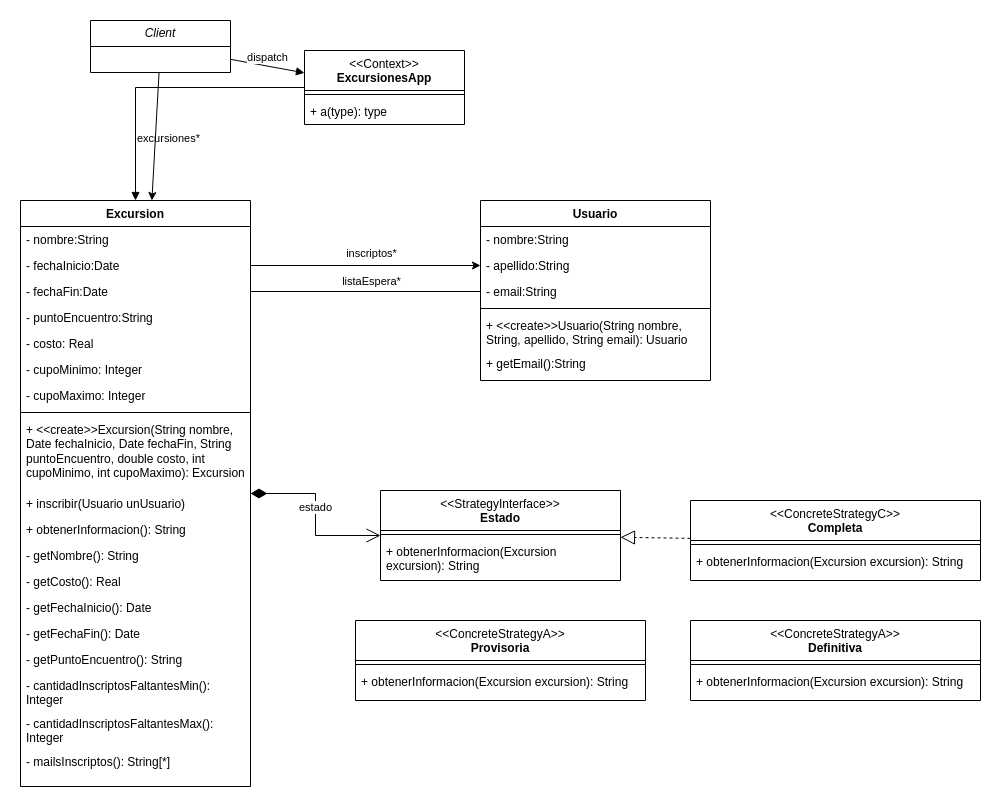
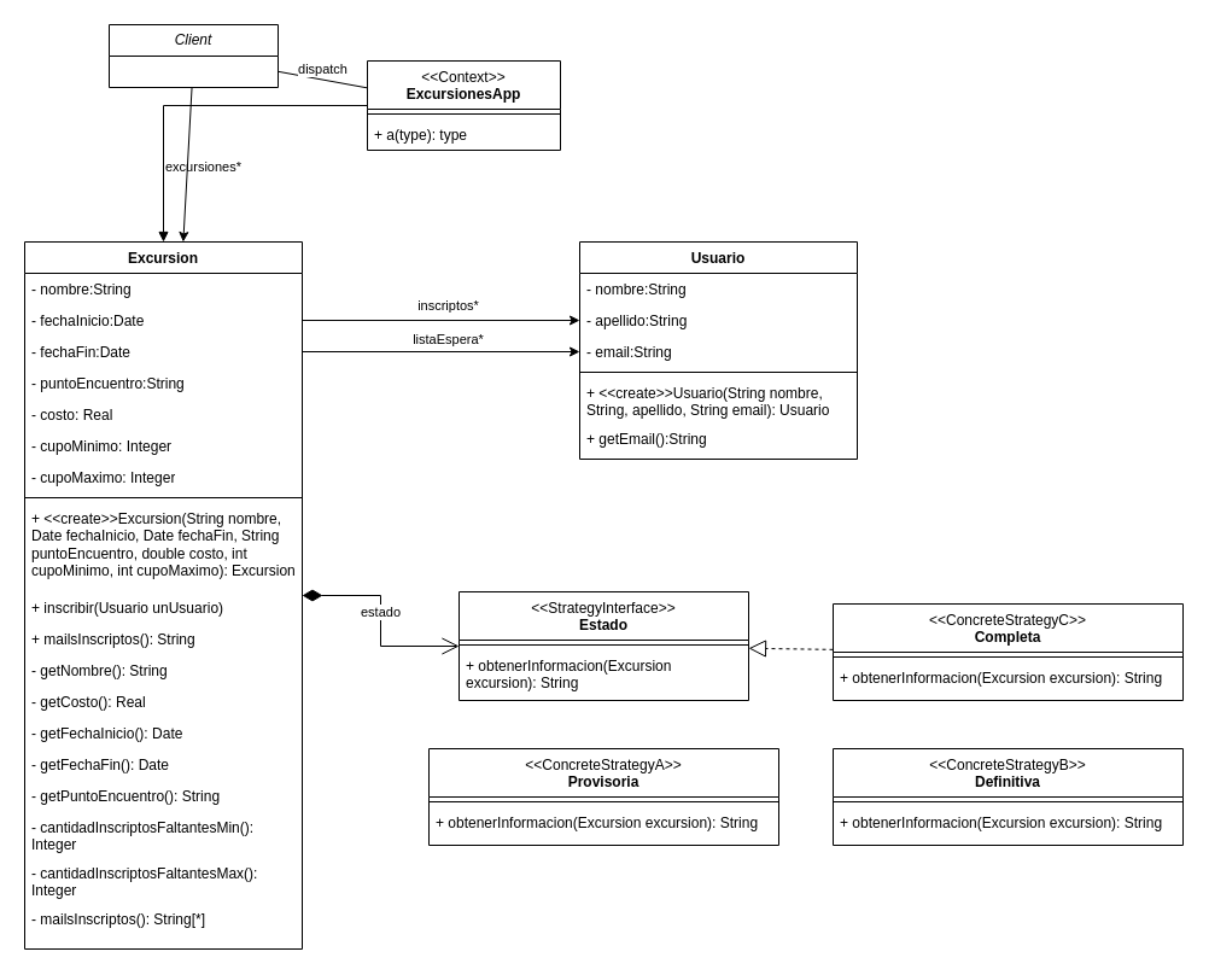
  <mxCell id="0" />
  <mxCell id="1" parent="0" />
  <mxCell id="2" value="Excursion" style="swimlane;fontStyle=1;align=center;verticalAlign=top;childLayout=stackLayout;horizontal=1;startSize=26;horizontalStack=0;resizeParent=1;resizeParentMax=0;resizeLast=0;collapsible=1;marginBottom=0;whiteSpace=wrap;html=1;" vertex="1" parent="1"><mxGeometry x="20" y="200" width="230" height="586" as="geometry" /></mxCell>
  <mxCell id="3" value="- nombre:String" style="text;strokeColor=none;fillColor=none;align=left;verticalAlign=top;spacingLeft=4;spacingRight=4;overflow=hidden;rotatable=0;points=[[0,0.5],[1,0.5]];portConstraint=eastwest;whiteSpace=wrap;html=1;" vertex="1" parent="2"><mxGeometry y="26" width="230" height="26" as="geometry" /></mxCell>
  <mxCell id="4" value="- fechaInicio:Date" style="text;strokeColor=none;fillColor=none;align=left;verticalAlign=top;spacingLeft=4;spacingRight=4;overflow=hidden;rotatable=0;points=[[0,0.5],[1,0.5]];portConstraint=eastwest;whiteSpace=wrap;html=1;" vertex="1" parent="2"><mxGeometry y="52" width="230" height="26" as="geometry" /></mxCell>
  <mxCell id="5" value="- fechaFin:Date" style="text;strokeColor=none;fillColor=none;align=left;verticalAlign=top;spacingLeft=4;spacingRight=4;overflow=hidden;rotatable=0;points=[[0,0.5],[1,0.5]];portConstraint=eastwest;whiteSpace=wrap;html=1;" vertex="1" parent="2"><mxGeometry y="78" width="230" height="26" as="geometry" /></mxCell>
  <mxCell id="6" value="- puntoEncuentro:String" style="text;strokeColor=none;fillColor=none;align=left;verticalAlign=top;spacingLeft=4;spacingRight=4;overflow=hidden;rotatable=0;points=[[0,0.5],[1,0.5]];portConstraint=eastwest;whiteSpace=wrap;html=1;" vertex="1" parent="2"><mxGeometry y="104" width="230" height="26" as="geometry" /></mxCell>
  <mxCell id="7" value="- costo: Real" style="text;strokeColor=none;fillColor=none;align=left;verticalAlign=top;spacingLeft=4;spacingRight=4;overflow=hidden;rotatable=0;points=[[0,0.5],[1,0.5]];portConstraint=eastwest;whiteSpace=wrap;html=1;" vertex="1" parent="2"><mxGeometry y="130" width="230" height="26" as="geometry" /></mxCell>
  <mxCell id="8" value="- cupoMinimo: Integer" style="text;strokeColor=none;fillColor=none;align=left;verticalAlign=top;spacingLeft=4;spacingRight=4;overflow=hidden;rotatable=0;points=[[0,0.5],[1,0.5]];portConstraint=eastwest;whiteSpace=wrap;html=1;" vertex="1" parent="2"><mxGeometry y="156" width="230" height="26" as="geometry" /></mxCell>
  <mxCell id="9" value="- cupoMaximo: Integer" style="text;strokeColor=none;fillColor=none;align=left;verticalAlign=top;spacingLeft=4;spacingRight=4;overflow=hidden;rotatable=0;points=[[0,0.5],[1,0.5]];portConstraint=eastwest;whiteSpace=wrap;html=1;" vertex="1" parent="2"><mxGeometry y="182" width="230" height="26" as="geometry" /></mxCell>
  <mxCell id="10" value="" style="line;strokeWidth=1;fillColor=none;align=left;verticalAlign=middle;spacingTop=-1;spacingLeft=3;spacingRight=3;rotatable=0;labelPosition=right;points=[];portConstraint=eastwest;strokeColor=inherit;" vertex="1" parent="2"><mxGeometry y="208" width="230" height="8" as="geometry" /></mxCell>
  <mxCell id="11" value="+ &amp;lt;&amp;lt;create&amp;gt;&amp;gt;Excursion(String nombre, Date fechaInicio, Date fechaFin, String puntoEncuentro, double costo, int cupoMinimo, int cupoMaximo): Excursion" style="text;strokeColor=none;fillColor=none;align=left;verticalAlign=top;spacingLeft=4;spacingRight=4;overflow=hidden;rotatable=0;points=[[0,0.5],[1,0.5]];portConstraint=eastwest;whiteSpace=wrap;html=1;" vertex="1" parent="2"><mxGeometry y="216" width="230" height="74" as="geometry" /></mxCell>
  <mxCell id="12" value="+ inscribir(Usuario unUsuario)" style="text;strokeColor=none;fillColor=none;align=left;verticalAlign=top;spacingLeft=4;spacingRight=4;overflow=hidden;rotatable=0;points=[[0,0.5],[1,0.5]];portConstraint=eastwest;whiteSpace=wrap;html=1;" vertex="1" parent="2"><mxGeometry y="290" width="230" height="26" as="geometry" /></mxCell>
- <mxCell id="13" value="+ obtenerInformacion(): String" style="text;strokeColor=none;fillColor=none;align=left;verticalAlign=top;spacingLeft=4;spacingRight=4;overflow=hidden;rotatable=0;points=[[0,0.5],[1,0.5]];portConstraint=eastwest;whiteSpace=wrap;html=1;" vertex="1" parent="2"><mxGeometry y="316" width="230" height="26" as="geometry" /></mxCell>
+ <mxCell id="13" value="+ mailsInscriptos(): String" style="text;strokeColor=none;fillColor=none;align=left;verticalAlign=top;spacingLeft=4;spacingRight=4;overflow=hidden;rotatable=0;points=[[0,0.5],[1,0.5]];portConstraint=eastwest;whiteSpace=wrap;html=1;" vertex="1" parent="2"><mxGeometry y="316" width="230" height="26" as="geometry" /></mxCell>
  <mxCell id="14" value="- getNombre(): String" style="text;strokeColor=none;fillColor=none;align=left;verticalAlign=top;spacingLeft=4;spacingRight=4;overflow=hidden;rotatable=0;points=[[0,0.5],[1,0.5]];portConstraint=eastwest;whiteSpace=wrap;html=1;" vertex="1" parent="2"><mxGeometry y="342" width="230" height="26" as="geometry" /></mxCell>
  <mxCell id="15" value="- getCosto(): Real" style="text;strokeColor=none;fillColor=none;align=left;verticalAlign=top;spacingLeft=4;spacingRight=4;overflow=hidden;rotatable=0;points=[[0,0.5],[1,0.5]];portConstraint=eastwest;whiteSpace=wrap;html=1;" vertex="1" parent="2"><mxGeometry y="368" width="230" height="26" as="geometry" /></mxCell>
  <mxCell id="16" value="- getFechaInicio(): Date" style="text;strokeColor=none;fillColor=none;align=left;verticalAlign=top;spacingLeft=4;spacingRight=4;overflow=hidden;rotatable=0;points=[[0,0.5],[1,0.5]];portConstraint=eastwest;whiteSpace=wrap;html=1;" vertex="1" parent="2"><mxGeometry y="394" width="230" height="26" as="geometry" /></mxCell>
  <mxCell id="17" value="- getFechaFin(): Date" style="text;strokeColor=none;fillColor=none;align=left;verticalAlign=top;spacingLeft=4;spacingRight=4;overflow=hidden;rotatable=0;points=[[0,0.5],[1,0.5]];portConstraint=eastwest;whiteSpace=wrap;html=1;" vertex="1" parent="2"><mxGeometry y="420" width="230" height="26" as="geometry" /></mxCell>
  <mxCell id="18" value="- getPuntoEncuentro(): String" style="text;strokeColor=none;fillColor=none;align=left;verticalAlign=top;spacingLeft=4;spacingRight=4;overflow=hidden;rotatable=0;points=[[0,0.5],[1,0.5]];portConstraint=eastwest;whiteSpace=wrap;html=1;" vertex="1" parent="2"><mxGeometry y="446" width="230" height="26" as="geometry" /></mxCell>
  <mxCell id="19" value="- cantidadInscriptosFaltantesMin(): Integer" style="text;strokeColor=none;fillColor=none;align=left;verticalAlign=top;spacingLeft=4;spacingRight=4;overflow=hidden;rotatable=0;points=[[0,0.5],[1,0.5]];portConstraint=eastwest;whiteSpace=wrap;html=1;" vertex="1" parent="2"><mxGeometry y="472" width="230" height="38" as="geometry" /></mxCell>
  <mxCell id="20" value="- cantidadInscriptosFaltantesMax(): Integer" style="text;strokeColor=none;fillColor=none;align=left;verticalAlign=top;spacingLeft=4;spacingRight=4;overflow=hidden;rotatable=0;points=[[0,0.5],[1,0.5]];portConstraint=eastwest;whiteSpace=wrap;html=1;" vertex="1" parent="2"><mxGeometry y="510" width="230" height="38" as="geometry" /></mxCell>
  <mxCell id="21" value="- mailsInscriptos(): String[*]" style="text;strokeColor=none;fillColor=none;align=left;verticalAlign=top;spacingLeft=4;spacingRight=4;overflow=hidden;rotatable=0;points=[[0,0.5],[1,0.5]];portConstraint=eastwest;whiteSpace=wrap;html=1;" vertex="1" parent="2"><mxGeometry y="548" width="230" height="38" as="geometry" /></mxCell>
  <mxCell id="22" value="&lt;div&gt;&lt;span style=&quot;font-weight: normal;&quot;&gt;&amp;lt;&amp;lt;Context&amp;gt;&amp;gt;&lt;/span&gt;&lt;/div&gt;ExcursionesApp" style="swimlane;fontStyle=1;align=center;verticalAlign=top;childLayout=stackLayout;horizontal=1;startSize=40;horizontalStack=0;resizeParent=1;resizeParentMax=0;resizeLast=0;collapsible=1;marginBottom=0;whiteSpace=wrap;html=1;" vertex="1" parent="1"><mxGeometry x="304" y="50" width="160" height="74" as="geometry" /></mxCell>
  <mxCell id="23" value="" style="line;strokeWidth=1;fillColor=none;align=left;verticalAlign=middle;spacingTop=-1;spacingLeft=3;spacingRight=3;rotatable=0;labelPosition=right;points=[];portConstraint=eastwest;strokeColor=inherit;" vertex="1" parent="22"><mxGeometry y="40" width="160" height="8" as="geometry" /></mxCell>
  <mxCell id="24" value="+ a(type): type" style="text;strokeColor=none;fillColor=none;align=left;verticalAlign=top;spacingLeft=4;spacingRight=4;overflow=hidden;rotatable=0;points=[[0,0.5],[1,0.5]];portConstraint=eastwest;whiteSpace=wrap;html=1;" vertex="1" parent="22"><mxGeometry y="48" width="160" height="26" as="geometry" /></mxCell>
  <mxCell id="25" value="Usuario" style="swimlane;fontStyle=1;align=center;verticalAlign=top;childLayout=stackLayout;horizontal=1;startSize=26;horizontalStack=0;resizeParent=1;resizeParentMax=0;resizeLast=0;collapsible=1;marginBottom=0;whiteSpace=wrap;html=1;" vertex="1" parent="1"><mxGeometry x="480" y="200" width="230" height="180" as="geometry" /></mxCell>
  <mxCell id="26" value="- nombre:String" style="text;strokeColor=none;fillColor=none;align=left;verticalAlign=top;spacingLeft=4;spacingRight=4;overflow=hidden;rotatable=0;points=[[0,0.5],[1,0.5]];portConstraint=eastwest;whiteSpace=wrap;html=1;" vertex="1" parent="25"><mxGeometry y="26" width="230" height="26" as="geometry" /></mxCell>
  <mxCell id="27" value="- apellido:String" style="text;strokeColor=none;fillColor=none;align=left;verticalAlign=top;spacingLeft=4;spacingRight=4;overflow=hidden;rotatable=0;points=[[0,0.5],[1,0.5]];portConstraint=eastwest;whiteSpace=wrap;html=1;" vertex="1" parent="25"><mxGeometry y="52" width="230" height="26" as="geometry" /></mxCell>
  <mxCell id="28" value="- email:String" style="text;strokeColor=none;fillColor=none;align=left;verticalAlign=top;spacingLeft=4;spacingRight=4;overflow=hidden;rotatable=0;points=[[0,0.5],[1,0.5]];portConstraint=eastwest;whiteSpace=wrap;html=1;" vertex="1" parent="25"><mxGeometry y="78" width="230" height="26" as="geometry" /></mxCell>
  <mxCell id="29" value="" style="line;strokeWidth=1;fillColor=none;align=left;verticalAlign=middle;spacingTop=-1;spacingLeft=3;spacingRight=3;rotatable=0;labelPosition=right;points=[];portConstraint=eastwest;strokeColor=inherit;" vertex="1" parent="25"><mxGeometry y="104" width="230" height="8" as="geometry" /></mxCell>
  <mxCell id="30" value="+ &amp;lt;&amp;lt;create&amp;gt;&amp;gt;Usuario(String nombre, String, apellido, String email): Usuario" style="text;strokeColor=none;fillColor=none;align=left;verticalAlign=top;spacingLeft=4;spacingRight=4;overflow=hidden;rotatable=0;points=[[0,0.5],[1,0.5]];portConstraint=eastwest;whiteSpace=wrap;html=1;" vertex="1" parent="25"><mxGeometry y="112" width="230" height="38" as="geometry" /></mxCell>
  <mxCell id="31" value="+ getEmail():String" style="text;strokeColor=none;fillColor=none;align=left;verticalAlign=top;spacingLeft=4;spacingRight=4;overflow=hidden;rotatable=0;points=[[0,0.5],[1,0.5]];portConstraint=eastwest;whiteSpace=wrap;html=1;" vertex="1" parent="25"><mxGeometry y="150" width="230" height="30" as="geometry" /></mxCell>
  <mxCell id="32" value="excursiones*" style="endArrow=block;endFill=1;html=1;align=left;verticalAlign=top;rounded=0;edgeStyle=elbowEdgeStyle;entryX=0.5;entryY=0;entryDx=0;entryDy=0;" edge="1" parent="1" source="22" target="2"><mxGeometry x="0.47" relative="1" as="geometry"><mxPoint x="310" y="180" as="sourcePoint" /><mxPoint x="470" y="180" as="targetPoint" /><Array as="points"><mxPoint x="135" y="150" /></Array><mxPoint as="offset" /></mxGeometry></mxCell>
  <mxCell id="33" style="edgeStyle=orthogonalEdgeStyle;rounded=0;orthogonalLoop=1;jettySize=auto;html=1;exitX=1;exitY=0.5;exitDx=0;exitDy=0;" edge="1" parent="1" source="4" target="27"><mxGeometry relative="1" as="geometry" /></mxCell>
  <mxCell id="34" value="inscriptos*" style="edgeLabel;html=1;align=center;verticalAlign=middle;resizable=0;points=[];" vertex="1" connectable="0" parent="33"><mxGeometry x="-0.337" y="4" relative="1" as="geometry"><mxPoint x="44" y="-9" as="offset" /></mxGeometry></mxCell>
- <mxCell id="35" style="edgeStyle=orthogonalEdgeStyle;rounded=0;orthogonalLoop=1;jettySize=auto;html=1;exitX=1;exitY=0.5;exitDx=0;exitDy=0;entryX=0;entryY=0.5;entryDx=0;entryDy=0;endArrow=none;" edge="1" parent="1" source="5" target="28"><mxGeometry relative="1" as="geometry" /></mxCell>
+ <mxCell id="35" style="edgeStyle=orthogonalEdgeStyle;rounded=0;orthogonalLoop=1;jettySize=auto;html=1;exitX=1;exitY=0.5;exitDx=0;exitDy=0;entryX=0;entryY=0.5;entryDx=0;entryDy=0;" edge="1" parent="1" source="5" target="28"><mxGeometry relative="1" as="geometry" /></mxCell>
  <mxCell id="36" value="listaEspera*" style="edgeLabel;html=1;align=center;verticalAlign=middle;resizable=0;points=[];" vertex="1" connectable="0" parent="35"><mxGeometry x="0.002" y="-3" relative="1" as="geometry"><mxPoint x="5" y="-14" as="offset" /></mxGeometry></mxCell>
  <mxCell id="37" value="&lt;span style=&quot;font-weight: normal;&quot;&gt;&amp;lt;&amp;lt;StrategyInterface&amp;gt;&amp;gt;&lt;/span&gt;&lt;br&gt;Estado" style="swimlane;fontStyle=1;align=center;verticalAlign=top;childLayout=stackLayout;horizontal=1;startSize=40;horizontalStack=0;resizeParent=1;resizeParentMax=0;resizeLast=0;collapsible=1;marginBottom=0;whiteSpace=wrap;html=1;" vertex="1" parent="1"><mxGeometry x="380" y="490" width="240" height="90" as="geometry" /></mxCell>
  <mxCell id="38" value="" style="line;strokeWidth=1;fillColor=none;align=left;verticalAlign=middle;spacingTop=-1;spacingLeft=3;spacingRight=3;rotatable=0;labelPosition=right;points=[];portConstraint=eastwest;strokeColor=inherit;" vertex="1" parent="37"><mxGeometry y="40" width="240" height="8" as="geometry" /></mxCell>
  <mxCell id="39" value="+ obtenerInformacion(Excursion excursion): String" style="text;strokeColor=none;fillColor=none;align=left;verticalAlign=top;spacingLeft=4;spacingRight=4;overflow=hidden;rotatable=0;points=[[0,0.5],[1,0.5]];portConstraint=eastwest;whiteSpace=wrap;html=1;" vertex="1" parent="37"><mxGeometry y="48" width="240" height="42" as="geometry" /></mxCell>
  <mxCell id="40" value="" style="endArrow=open;html=1;endSize=12;startArrow=diamondThin;startSize=14;startFill=1;align=left;verticalAlign=bottom;rounded=0;edgeStyle=orthogonalEdgeStyle;" edge="1" parent="1" source="2" target="37"><mxGeometry x="-1" y="3" relative="1" as="geometry"><mxPoint x="140" y="668" as="sourcePoint" /><mxPoint x="450" y="580" as="targetPoint" /></mxGeometry></mxCell>
  <mxCell id="41" value="estado" style="edgeLabel;html=1;align=center;verticalAlign=middle;resizable=0;points=[];" vertex="1" connectable="0" parent="40"><mxGeometry x="-0.093" y="-1" relative="1" as="geometry"><mxPoint as="offset" /></mxGeometry></mxCell>
  <mxCell id="42" value="&lt;span style=&quot;font-weight: normal;&quot;&gt;&amp;lt;&amp;lt;ConcreteStrategyA&amp;gt;&amp;gt;&lt;/span&gt;&lt;br&gt;Provisoria" style="swimlane;fontStyle=1;align=center;verticalAlign=top;childLayout=stackLayout;horizontal=1;startSize=40;horizontalStack=0;resizeParent=1;resizeParentMax=0;resizeLast=0;collapsible=1;marginBottom=0;whiteSpace=wrap;html=1;" vertex="1" parent="1"><mxGeometry x="355" y="620" width="290" height="80" as="geometry" /></mxCell>
  <mxCell id="43" value="" style="line;strokeWidth=1;fillColor=none;align=left;verticalAlign=middle;spacingTop=-1;spacingLeft=3;spacingRight=3;rotatable=0;labelPosition=right;points=[];portConstraint=eastwest;strokeColor=inherit;" vertex="1" parent="42"><mxGeometry y="40" width="290" height="8" as="geometry" /></mxCell>
  <mxCell id="44" value="+ obtenerInformacion(Excursion excursion): String" style="text;strokeColor=none;fillColor=none;align=left;verticalAlign=top;spacingLeft=4;spacingRight=4;overflow=hidden;rotatable=0;points=[[0,0.5],[1,0.5]];portConstraint=eastwest;whiteSpace=wrap;html=1;" vertex="1" parent="42"><mxGeometry y="48" width="290" height="32" as="geometry" /></mxCell>
- <mxCell id="45" value="&lt;span style=&quot;font-weight: normal;&quot;&gt;&amp;lt;&amp;lt;ConcreteStrategyA&amp;gt;&amp;gt;&lt;/span&gt;&lt;br&gt;Definitiva" style="swimlane;fontStyle=1;align=center;verticalAlign=top;childLayout=stackLayout;horizontal=1;startSize=40;horizontalStack=0;resizeParent=1;resizeParentMax=0;resizeLast=0;collapsible=1;marginBottom=0;whiteSpace=wrap;html=1;" vertex="1" parent="1"><mxGeometry x="690" y="620" width="290" height="80" as="geometry" /></mxCell>
+ <mxCell id="45" value="&lt;span style=&quot;font-weight: normal;&quot;&gt;&amp;lt;&amp;lt;ConcreteStrategyB&amp;gt;&amp;gt;&lt;/span&gt;&lt;br&gt;Definitiva" style="swimlane;fontStyle=1;align=center;verticalAlign=top;childLayout=stackLayout;horizontal=1;startSize=40;horizontalStack=0;resizeParent=1;resizeParentMax=0;resizeLast=0;collapsible=1;marginBottom=0;whiteSpace=wrap;html=1;" vertex="1" parent="1"><mxGeometry x="690" y="620" width="290" height="80" as="geometry" /></mxCell>
  <mxCell id="46" value="" style="line;strokeWidth=1;fillColor=none;align=left;verticalAlign=middle;spacingTop=-1;spacingLeft=3;spacingRight=3;rotatable=0;labelPosition=right;points=[];portConstraint=eastwest;strokeColor=inherit;" vertex="1" parent="45"><mxGeometry y="40" width="290" height="8" as="geometry" /></mxCell>
  <mxCell id="47" value="+ obtenerInformacion(Excursion excursion): String" style="text;strokeColor=none;fillColor=none;align=left;verticalAlign=top;spacingLeft=4;spacingRight=4;overflow=hidden;rotatable=0;points=[[0,0.5],[1,0.5]];portConstraint=eastwest;whiteSpace=wrap;html=1;" vertex="1" parent="45"><mxGeometry y="48" width="290" height="32" as="geometry" /></mxCell>
  <mxCell id="48" value="&lt;span style=&quot;font-weight: normal;&quot;&gt;&amp;lt;&amp;lt;ConcreteStrategyC&amp;gt;&amp;gt;&lt;/span&gt;&lt;br&gt;Completa" style="swimlane;fontStyle=1;align=center;verticalAlign=top;childLayout=stackLayout;horizontal=1;startSize=40;horizontalStack=0;resizeParent=1;resizeParentMax=0;resizeLast=0;collapsible=1;marginBottom=0;whiteSpace=wrap;html=1;" vertex="1" parent="1"><mxGeometry x="690" y="500" width="290" height="80" as="geometry" /></mxCell>
  <mxCell id="49" value="" style="line;strokeWidth=1;fillColor=none;align=left;verticalAlign=middle;spacingTop=-1;spacingLeft=3;spacingRight=3;rotatable=0;labelPosition=right;points=[];portConstraint=eastwest;strokeColor=inherit;" vertex="1" parent="48"><mxGeometry y="40" width="290" height="8" as="geometry" /></mxCell>
  <mxCell id="50" value="+ obtenerInformacion(Excursion excursion): String" style="text;strokeColor=none;fillColor=none;align=left;verticalAlign=top;spacingLeft=4;spacingRight=4;overflow=hidden;rotatable=0;points=[[0,0.5],[1,0.5]];portConstraint=eastwest;whiteSpace=wrap;html=1;" vertex="1" parent="48"><mxGeometry y="48" width="290" height="32" as="geometry" /></mxCell>
  <mxCell id="51" value="" style="endArrow=block;dashed=1;endFill=0;endSize=12;html=1;rounded=0;" edge="1" parent="1" source="48" target="37"><mxGeometry width="160" relative="1" as="geometry"><mxPoint x="420" y="697" as="sourcePoint" /><mxPoint x="220" y="811" as="targetPoint" /></mxGeometry></mxCell>
  <mxCell id="52" style="rounded=0;orthogonalLoop=1;jettySize=auto;html=1;" edge="1" parent="1" source="53" target="2"><mxGeometry relative="1" as="geometry" /></mxCell>
  <mxCell id="53" value="&lt;i&gt;Client&lt;/i&gt;" style="swimlane;fontStyle=0;childLayout=stackLayout;horizontal=1;startSize=26;fillColor=none;horizontalStack=0;resizeParent=1;resizeParentMax=0;resizeLast=0;collapsible=1;marginBottom=0;whiteSpace=wrap;html=1;" vertex="1" parent="1"><mxGeometry x="90" y="20" width="140" height="52" as="geometry" /></mxCell>
- <mxCell id="54" value="dispatch" style="html=1;verticalAlign=bottom;endArrow=block;curved=0;rounded=0;" edge="1" parent="1" source="53" target="22"><mxGeometry width="80" relative="1" as="geometry"><mxPoint x="520" y="270" as="sourcePoint" /><mxPoint x="600" y="270" as="targetPoint" /></mxGeometry></mxCell>
+ <mxCell id="54" value="dispatch" style="html=1;verticalAlign=bottom;endArrow=none;curved=0;rounded=0;" edge="1" parent="1" source="53" target="22"><mxGeometry width="80" relative="1" as="geometry"><mxPoint x="520" y="270" as="sourcePoint" /><mxPoint x="600" y="270" as="targetPoint" /></mxGeometry></mxCell>
